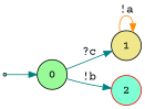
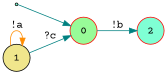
  digraph {
    fontname="Courier Prime"
    rankdir=LR
    node [color=black fillcolor=aquamarine fontname="Courier Prime" shape=circle style=filled]
    edge [color=teal fontname="Courier Prime"]
    ENTRY [shape=point]
-   0 [fillcolor=palegreen]
+   0 [color=red fillcolor=palegreen]
    1 [fillcolor=khaki]
    2 [color=red]
    ENTRY -> 0
-   0 -> 1 [label="?c"]
+   1 -> 0 [label="?c"]
    0 -> 2 [label="!b"]
    1 -> 1 [color=darkorange label="!a"]
  }
